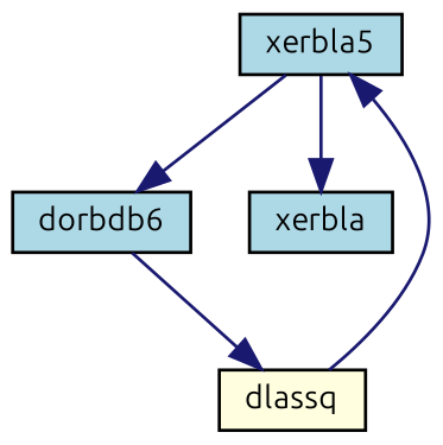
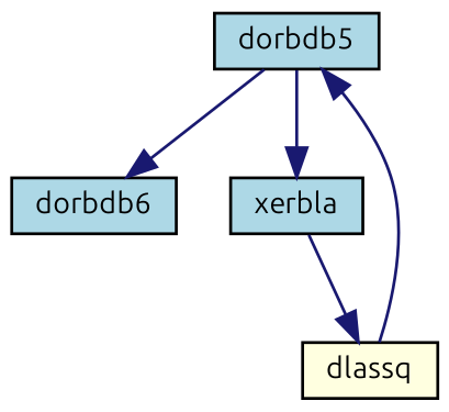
  digraph {
    fontname=Ubuntu
    rankdir=TB
    node [color=black fillcolor=lightblue fontname=Ubuntu fontsize=10 shape=record style=filled]
    edge [color=midnightblue fontname=Ubuntu fontsize=10 labelfontname=Helvetica labelfontsize=10 style=solid]
-   n1 [fontcolor=black height=0.2 label=xerbla5 width=0.4]
+   n1 [fontcolor=black height=0.2 label=dorbdb5 width=0.4]
    n2 [height=0.2 label=dorbdb6 width=0.4]
    n3 [height=0.2 label=xerbla width=0.4]
    n4 [fillcolor=lightyellow height=0.2 label=dlassq width=0.4]
    n1 -> n2
    n1 -> n3
-   n2 -> n4
+   n3 -> n4
    n4 -> n1
  }
